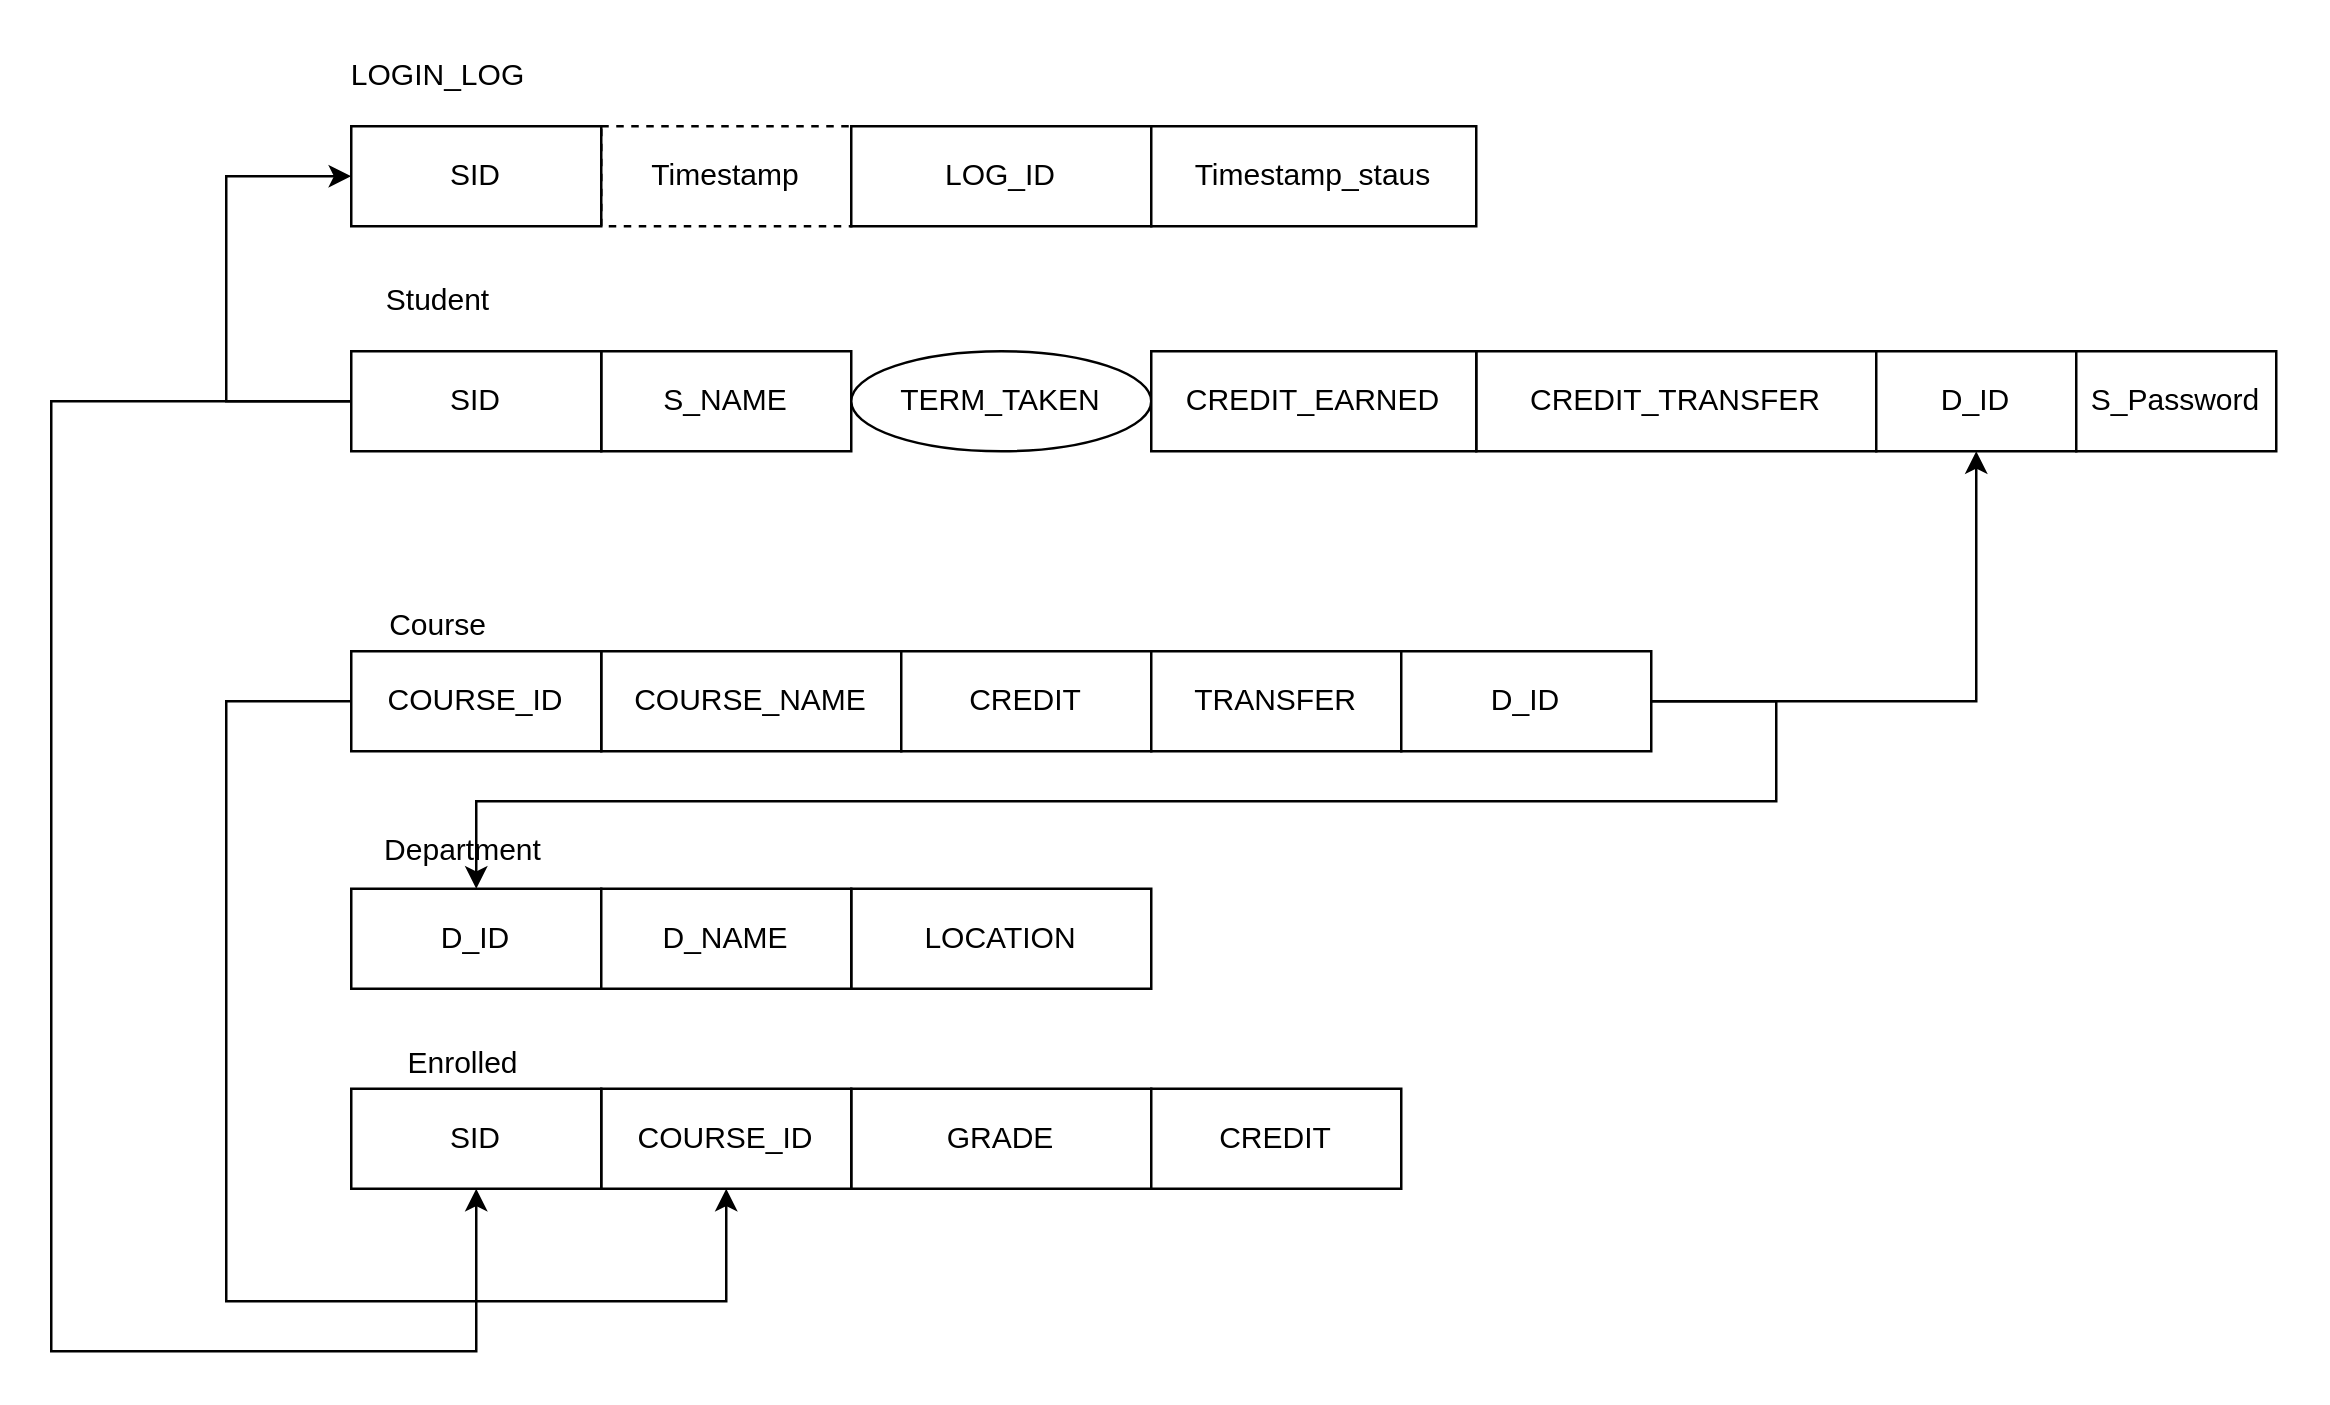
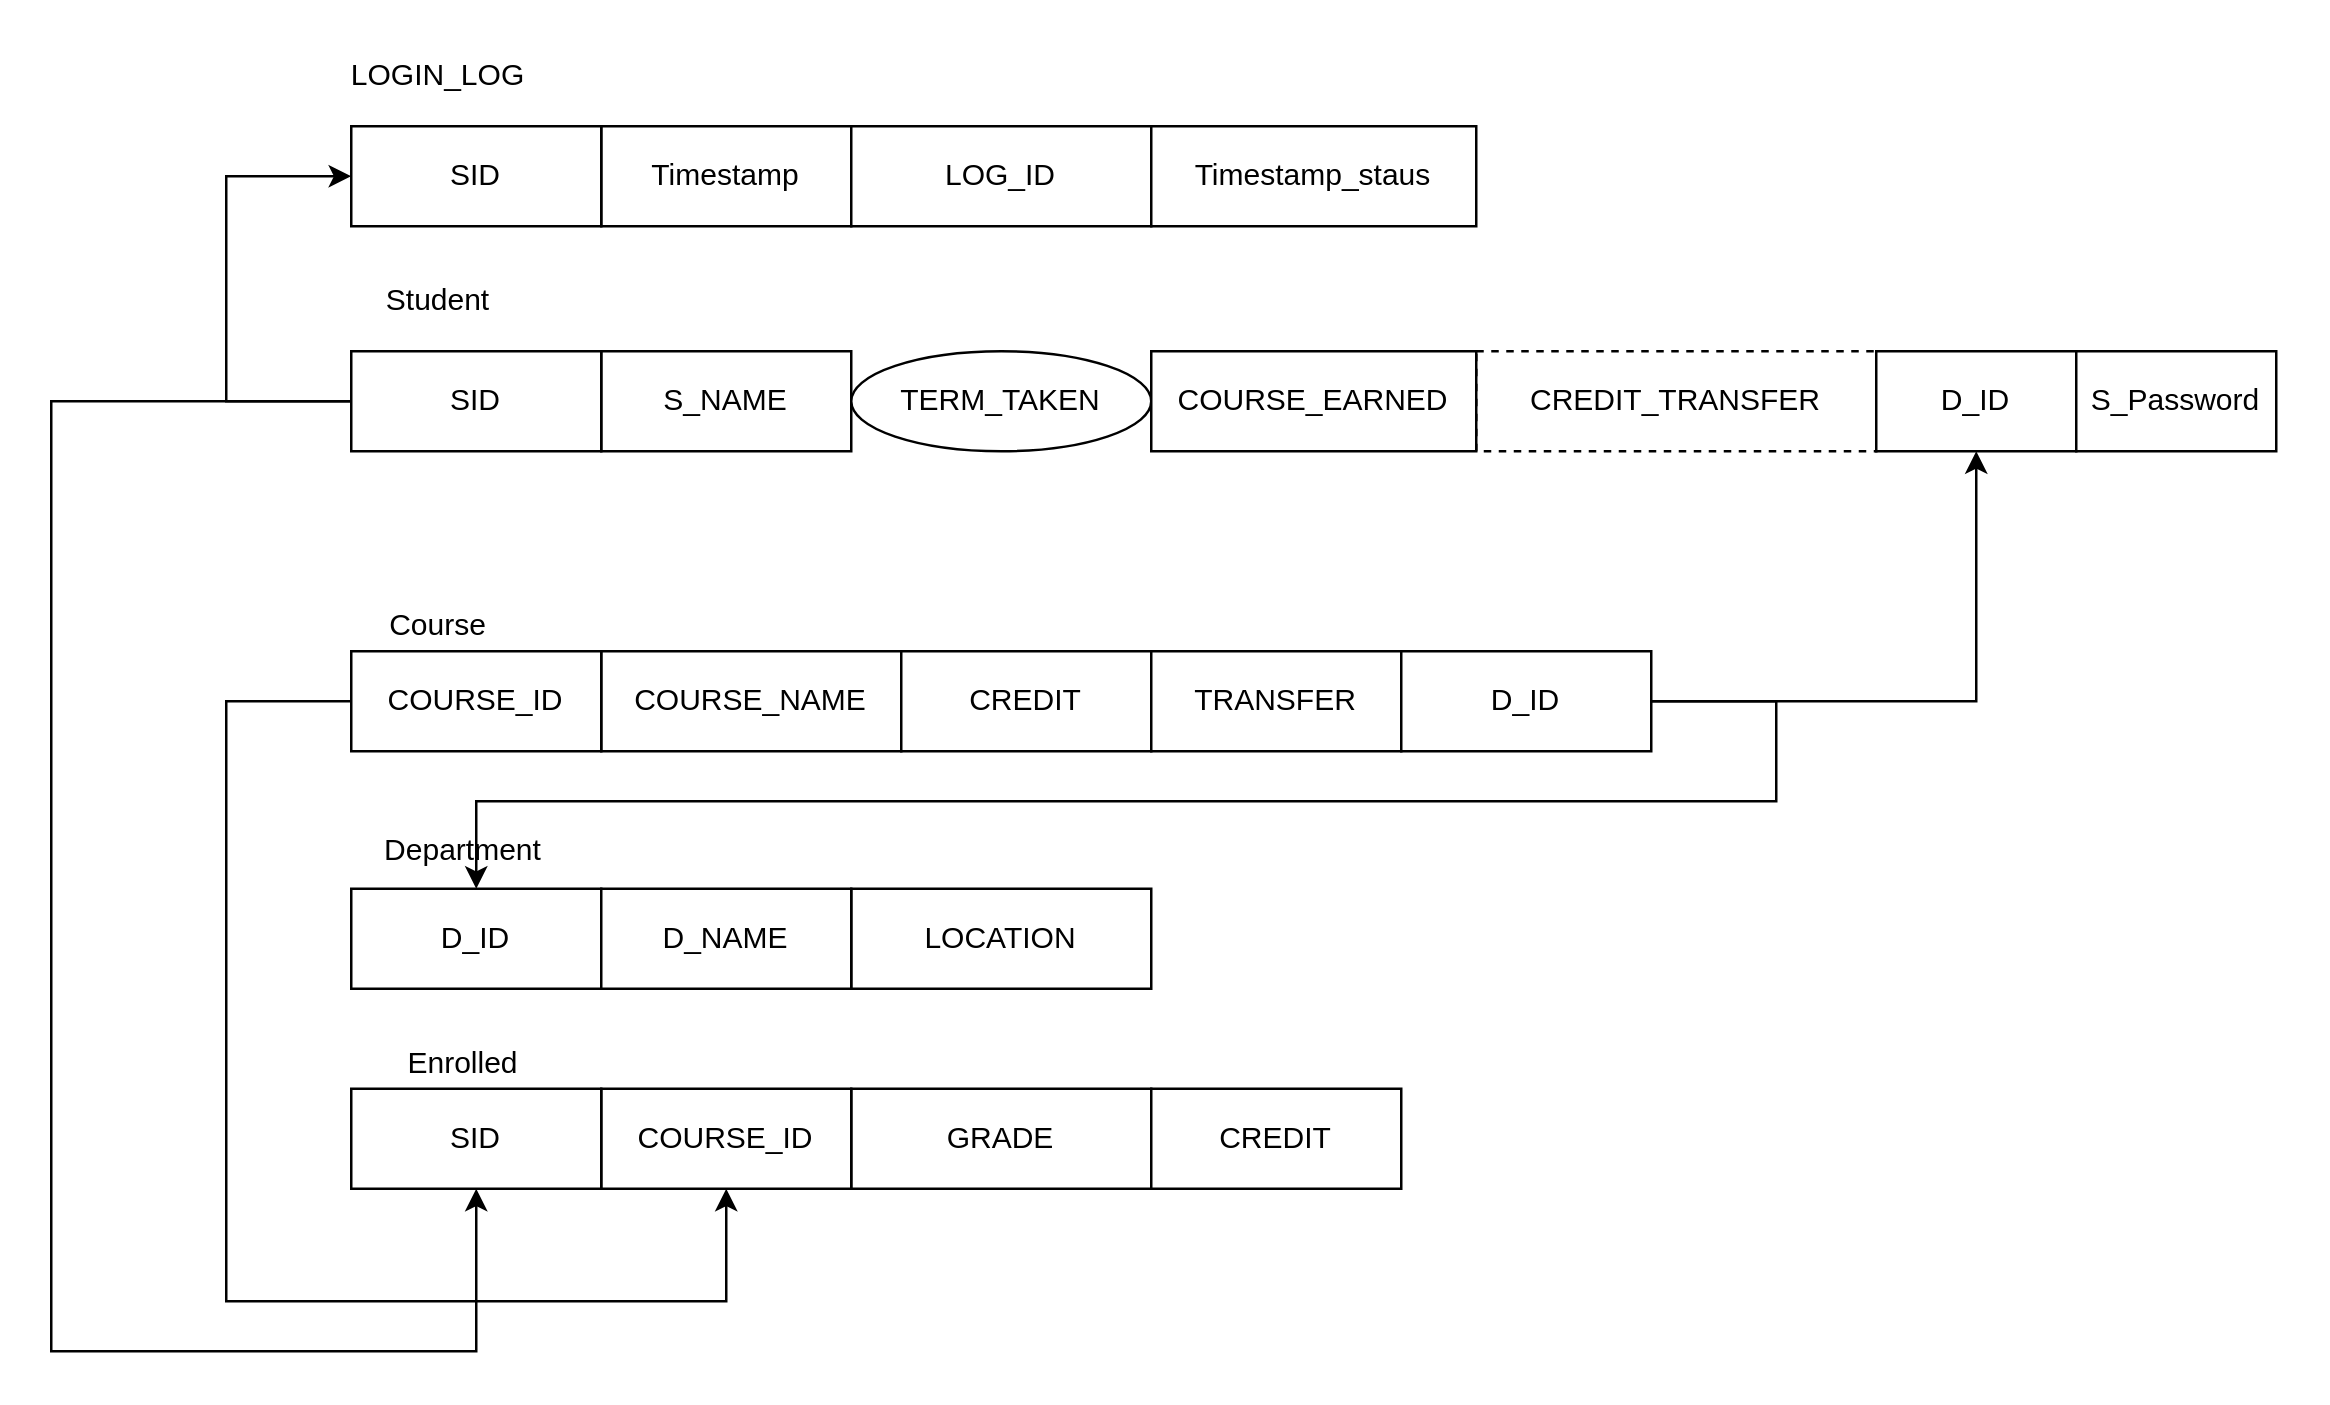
  <mxCell id="0" />
  <mxCell id="1" parent="0" />
  <mxCell id="2" value="S_NAME" style="whiteSpace=wrap;html=1;align=center;" parent="1" vertex="1"><mxGeometry x="240" y="140" width="100" height="40" as="geometry" /></mxCell>
  <mxCell id="3" style="edgeStyle=orthogonalEdgeStyle;rounded=0;orthogonalLoop=1;jettySize=auto;html=1;exitX=0;exitY=0.5;exitDx=0;exitDy=0;entryX=0.5;entryY=1;entryDx=0;entryDy=0;" parent="1" source="5" target="26" edge="1"><mxGeometry relative="1" as="geometry"><Array as="points"><mxPoint x="20" y="160" /><mxPoint x="20" y="540" /><mxPoint x="190" y="540" /></Array></mxGeometry></mxCell>
  <mxCell id="4" style="edgeStyle=orthogonalEdgeStyle;rounded=0;orthogonalLoop=1;jettySize=auto;html=1;exitX=0.5;exitY=1;exitDx=0;exitDy=0;entryX=0;entryY=0.5;entryDx=0;entryDy=0;" parent="1" source="5" target="30" edge="1"><mxGeometry relative="1" as="geometry"><Array as="points"><mxPoint x="190" y="160" /><mxPoint x="90" y="160" /><mxPoint x="90" y="70" /></Array></mxGeometry></mxCell>
  <mxCell id="5" value="SID" style="whiteSpace=wrap;html=1;align=center;" parent="1" vertex="1"><mxGeometry x="140" y="140" width="100" height="40" as="geometry" /></mxCell>
  <mxCell id="6" value="TERM_TAKEN" style="ellipse;whiteSpace=wrap;html=1;align=center;" parent="1" vertex="1"><mxGeometry x="340" y="140" width="120" height="40" as="geometry" /></mxCell>
- <mxCell id="7" value="CREDIT_TRANSFER" style="whiteSpace=wrap;html=1;align=center;" parent="1" vertex="1"><mxGeometry x="590" y="140" width="160" height="40" as="geometry" /></mxCell>
- <mxCell id="8" value="CREDIT_EARNED" style="whiteSpace=wrap;html=1;align=center;" parent="1" vertex="1"><mxGeometry x="460" y="140" width="130" height="40" as="geometry" /></mxCell>
+ <mxCell id="7" value="CREDIT_TRANSFER" style="whiteSpace=wrap;html=1;align=center;dashed=1;" parent="1" vertex="1"><mxGeometry x="590" y="140" width="160" height="40" as="geometry" /></mxCell>
+ <mxCell id="8" value="COURSE_EARNED" style="whiteSpace=wrap;html=1;align=center;" parent="1" vertex="1"><mxGeometry x="460" y="140" width="130" height="40" as="geometry" /></mxCell>
  <mxCell id="9" value="Student" style="text;html=1;strokeColor=none;fillColor=none;align=center;verticalAlign=middle;whiteSpace=wrap;rounded=0;" parent="1" vertex="1"><mxGeometry x="140" y="110" width="70" height="20" as="geometry" /></mxCell>
  <mxCell id="10" value="COURSE_NAME" style="whiteSpace=wrap;html=1;align=center;" parent="1" vertex="1"><mxGeometry x="240" y="260" width="120" height="40" as="geometry" /></mxCell>
  <mxCell id="11" style="edgeStyle=orthogonalEdgeStyle;rounded=0;orthogonalLoop=1;jettySize=auto;html=1;" parent="1" source="12" target="25" edge="1"><mxGeometry relative="1" as="geometry"><Array as="points"><mxPoint x="90" y="280" /><mxPoint x="90" y="520" /><mxPoint x="290" y="520" /></Array></mxGeometry></mxCell>
  <mxCell id="12" value="COURSE_ID" style="whiteSpace=wrap;html=1;align=center;" parent="1" vertex="1"><mxGeometry x="140" y="260" width="100" height="40" as="geometry" /></mxCell>
  <mxCell id="13" value="CREDIT" style="whiteSpace=wrap;html=1;align=center;" parent="1" vertex="1"><mxGeometry x="360" y="260" width="100" height="40" as="geometry" /></mxCell>
  <mxCell id="14" value="TRANSFER" style="whiteSpace=wrap;html=1;align=center;" parent="1" vertex="1"><mxGeometry x="460" y="260" width="100" height="40" as="geometry" /></mxCell>
  <mxCell id="15" style="edgeStyle=orthogonalEdgeStyle;rounded=0;orthogonalLoop=1;jettySize=auto;html=1;exitX=1;exitY=0.5;exitDx=0;exitDy=0;" parent="1" source="17" target="21" edge="1"><mxGeometry relative="1" as="geometry"><Array as="points"><mxPoint x="710" y="280" /><mxPoint x="710" y="320" /><mxPoint x="190" y="320" /></Array></mxGeometry></mxCell>
  <mxCell id="16" style="edgeStyle=orthogonalEdgeStyle;rounded=0;orthogonalLoop=1;jettySize=auto;html=1;exitX=1;exitY=0.5;exitDx=0;exitDy=0;entryX=0.5;entryY=1;entryDx=0;entryDy=0;" parent="1" source="17" target="27" edge="1"><mxGeometry relative="1" as="geometry"><mxPoint x="790" y="190" as="targetPoint" /></mxGeometry></mxCell>
  <mxCell id="17" value="D_ID" style="whiteSpace=wrap;html=1;align=center;" parent="1" vertex="1"><mxGeometry x="560" y="260" width="100" height="40" as="geometry" /></mxCell>
  <mxCell id="18" value="Course" style="text;html=1;strokeColor=none;fillColor=none;align=center;verticalAlign=middle;whiteSpace=wrap;rounded=0;" parent="1" vertex="1"><mxGeometry x="140" y="240" width="70" height="20" as="geometry" /></mxCell>
  <mxCell id="19" value="Department" style="text;html=1;strokeColor=none;fillColor=none;align=center;verticalAlign=middle;whiteSpace=wrap;rounded=0;" parent="1" vertex="1"><mxGeometry x="150" y="330" width="70" height="20" as="geometry" /></mxCell>
  <mxCell id="20" value="LOCATION" style="whiteSpace=wrap;html=1;align=center;" parent="1" vertex="1"><mxGeometry x="340" y="355" width="120" height="40" as="geometry" /></mxCell>
  <mxCell id="21" value="D_ID" style="whiteSpace=wrap;html=1;align=center;" parent="1" vertex="1"><mxGeometry x="140" y="355" width="100" height="40" as="geometry" /></mxCell>
  <mxCell id="22" value="D_NAME" style="whiteSpace=wrap;html=1;align=center;" parent="1" vertex="1"><mxGeometry x="240" y="355" width="100" height="40" as="geometry" /></mxCell>
  <mxCell id="23" value="Enrolled" style="text;html=1;strokeColor=none;fillColor=none;align=center;verticalAlign=middle;whiteSpace=wrap;rounded=0;" parent="1" vertex="1"><mxGeometry x="150" y="415" width="70" height="20" as="geometry" /></mxCell>
  <mxCell id="24" value="GRADE" style="whiteSpace=wrap;html=1;align=center;" parent="1" vertex="1"><mxGeometry x="340" y="435" width="120" height="40" as="geometry" /></mxCell>
  <mxCell id="25" value="COURSE_ID" style="whiteSpace=wrap;html=1;align=center;" parent="1" vertex="1"><mxGeometry x="240" y="435" width="100" height="40" as="geometry" /></mxCell>
  <mxCell id="26" value="SID" style="whiteSpace=wrap;html=1;align=center;" parent="1" vertex="1"><mxGeometry x="140" y="435" width="100" height="40" as="geometry" /></mxCell>
  <mxCell id="27" value="D_ID" style="whiteSpace=wrap;html=1;align=center;" parent="1" vertex="1"><mxGeometry x="750" y="140" width="80" height="40" as="geometry" /></mxCell>
  <mxCell id="28" value="S_Password" style="whiteSpace=wrap;html=1;align=center;" parent="1" vertex="1"><mxGeometry x="830" y="140" width="80" height="40" as="geometry" /></mxCell>
- <mxCell id="29" value="Timestamp" style="whiteSpace=wrap;html=1;align=center;dashed=1;" parent="1" vertex="1"><mxGeometry x="240" y="50" width="100" height="40" as="geometry" /></mxCell>
+ <mxCell id="29" value="Timestamp" style="whiteSpace=wrap;html=1;align=center;" parent="1" vertex="1"><mxGeometry x="240" y="50" width="100" height="40" as="geometry" /></mxCell>
  <mxCell id="30" value="SID" style="whiteSpace=wrap;html=1;align=center;" parent="1" vertex="1"><mxGeometry x="140" y="50" width="100" height="40" as="geometry" /></mxCell>
  <mxCell id="31" value="LOG_ID" style="whiteSpace=wrap;html=1;align=center;" parent="1" vertex="1"><mxGeometry x="340" y="50" width="120" height="40" as="geometry" /></mxCell>
  <mxCell id="32" value="Timestamp_staus" style="whiteSpace=wrap;html=1;align=center;" parent="1" vertex="1"><mxGeometry x="460" y="50" width="130" height="40" as="geometry" /></mxCell>
  <mxCell id="33" value="LOGIN_LOG" style="text;html=1;strokeColor=none;fillColor=none;align=center;verticalAlign=middle;whiteSpace=wrap;rounded=0;" parent="1" vertex="1"><mxGeometry x="140" y="20" width="70" height="20" as="geometry" /></mxCell>
  <mxCell id="34" value="CREDIT" style="whiteSpace=wrap;html=1;align=center;" vertex="1" parent="1"><mxGeometry x="460" y="435" width="100" height="40" as="geometry" /></mxCell>
